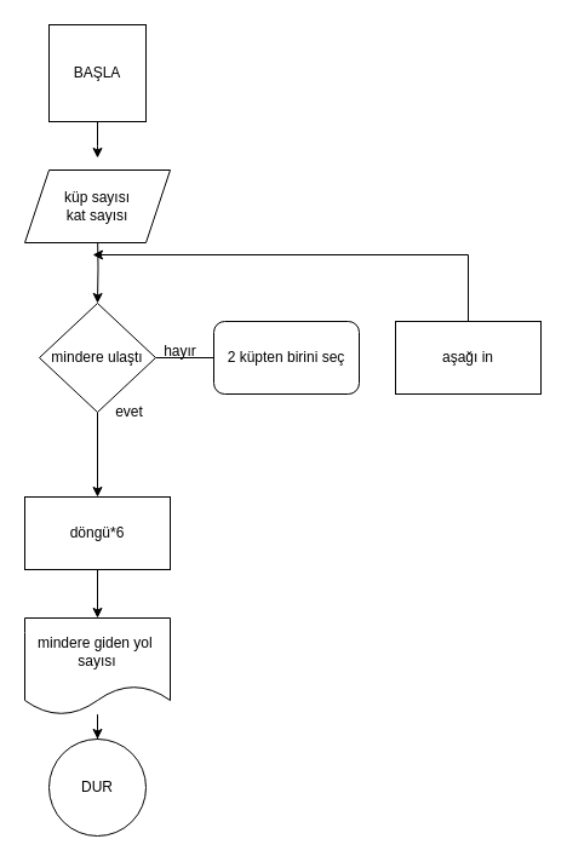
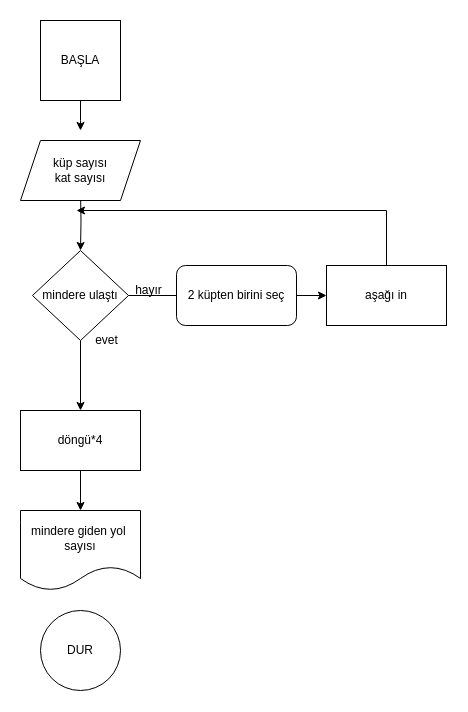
  <mxCell id="0" />
  <mxCell id="1" parent="0" />
  <mxCell id="2" value="" style="edgeStyle=orthogonalEdgeStyle;rounded=0;orthogonalLoop=1;jettySize=auto;html=1;" parent="1" source="3" edge="1"><mxGeometry relative="1" as="geometry"><mxPoint x="80" y="130" as="targetPoint" /></mxGeometry></mxCell>
  <mxCell id="3" value="BAŞLA" style="whiteSpace=wrap;html=1;aspect=fixed;rounded=0;" parent="1" vertex="1"><mxGeometry x="40" y="20" width="80" height="80" as="geometry" /></mxCell>
  <mxCell id="4" value="DUR" style="ellipse;whiteSpace=wrap;html=1;aspect=fixed;" parent="1" vertex="1"><mxGeometry x="40" y="610" width="80" height="80" as="geometry" /></mxCell>
  <mxCell id="5" style="edgeStyle=orthogonalEdgeStyle;rounded=0;orthogonalLoop=1;jettySize=auto;html=1;" parent="1" target="8" edge="1"><mxGeometry relative="1" as="geometry"><mxPoint x="80" y="190" as="sourcePoint" /></mxGeometry></mxCell>
  <mxCell id="6" value="" style="edgeStyle=orthogonalEdgeStyle;rounded=0;orthogonalLoop=1;jettySize=auto;html=1;endArrow=none;" parent="1" source="8" target="10" edge="1"><mxGeometry relative="1" as="geometry" /></mxCell>
  <mxCell id="7" style="edgeStyle=orthogonalEdgeStyle;rounded=0;orthogonalLoop=1;jettySize=auto;html=1;entryX=0.5;entryY=0;entryDx=0;entryDy=0;" parent="1" source="8" target="15" edge="1"><mxGeometry relative="1" as="geometry" /></mxCell>
  <mxCell id="8" value="mindere ulaştı" style="rhombus;whiteSpace=wrap;html=1;" parent="1" vertex="1"><mxGeometry x="32" y="250" width="96" height="90" as="geometry" /></mxCell>
+ <mxCell id="9" value="" style="edgeStyle=orthogonalEdgeStyle;rounded=0;orthogonalLoop=1;jettySize=auto;html=1;" parent="1" source="10" target="13" edge="1"><mxGeometry relative="1" as="geometry" /></mxCell>
  <mxCell id="10" value="2 küpten birini seç" style="whiteSpace=wrap;html=1;rounded=1;" parent="1" vertex="1"><mxGeometry x="176" y="265" width="120" height="60" as="geometry" /></mxCell>
  <mxCell id="11" value="hayır" style="text;html=1;align=center;verticalAlign=middle;resizable=0;points=[];autosize=1;strokeColor=none;" parent="1" vertex="1"><mxGeometry x="128" y="280" width="40" height="20" as="geometry" /></mxCell>
  <mxCell id="12" style="edgeStyle=orthogonalEdgeStyle;rounded=0;orthogonalLoop=1;jettySize=auto;html=1;" parent="1" source="13" edge="1"><mxGeometry relative="1" as="geometry"><mxPoint x="76" y="210" as="targetPoint" /><Array as="points"><mxPoint x="386" y="210" /></Array></mxGeometry></mxCell>
  <mxCell id="13" value="aşağı in" style="rounded=0;whiteSpace=wrap;html=1;" parent="1" vertex="1"><mxGeometry x="326" y="265" width="120" height="60" as="geometry" /></mxCell>
  <mxCell id="14" value="" style="edgeStyle=orthogonalEdgeStyle;rounded=0;orthogonalLoop=1;jettySize=auto;html=1;" parent="1" source="15" target="18" edge="1"><mxGeometry relative="1" as="geometry" /></mxCell>
- <mxCell id="15" value="döngü*6" style="rounded=0;whiteSpace=wrap;html=1;" parent="1" vertex="1"><mxGeometry x="20" y="410" width="120" height="60" as="geometry" /></mxCell>
+ <mxCell id="15" value="döngü*4" style="rounded=0;whiteSpace=wrap;html=1;" parent="1" vertex="1"><mxGeometry x="20" y="410" width="120" height="60" as="geometry" /></mxCell>
  <mxCell id="16" value="evet" style="text;html=1;align=center;verticalAlign=middle;resizable=0;points=[];autosize=1;strokeColor=none;" parent="1" vertex="1"><mxGeometry x="86" y="330" width="40" height="20" as="geometry" /></mxCell>
- <mxCell id="17" value="" style="edgeStyle=orthogonalEdgeStyle;rounded=0;orthogonalLoop=1;jettySize=auto;html=1;" parent="1" source="18" target="4" edge="1"><mxGeometry relative="1" as="geometry" /></mxCell>
  <mxCell id="18" value="mindere giden yol&amp;nbsp; sayısı" style="shape=document;whiteSpace=wrap;html=1;boundedLbl=1;" parent="1" vertex="1"><mxGeometry x="20" y="510" width="120" height="80" as="geometry" /></mxCell>
  <mxCell id="19" value="&lt;span&gt;küp sayısı&lt;/span&gt;&lt;br&gt;&lt;span&gt;kat sayısı&lt;/span&gt;" style="shape=parallelogram;perimeter=parallelogramPerimeter;whiteSpace=wrap;html=1;fixedSize=1;" vertex="1" parent="1"><mxGeometry x="20" y="140" width="120" height="60" as="geometry" /></mxCell>
